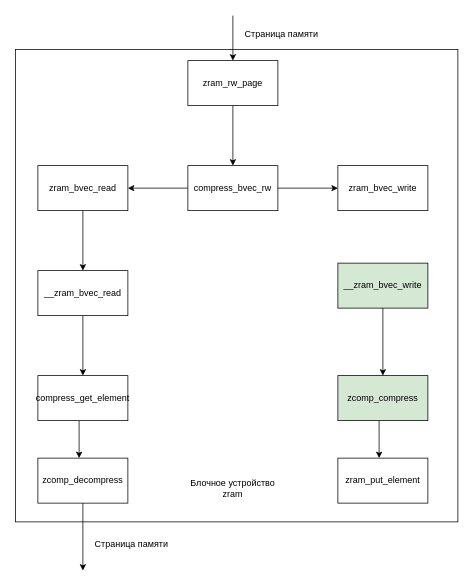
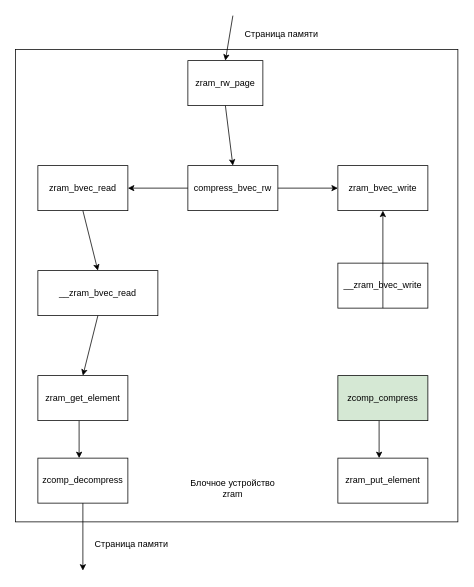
  <mxCell id="0" />
  <mxCell id="1" parent="0" />
- <mxCell id="2" value="zram_rw_page" style="rounded=0;whiteSpace=wrap;html=1;" vertex="1" parent="1"><mxGeometry x="250" y="80" width="120" height="60" as="geometry" /></mxCell>
+ <mxCell id="2" value="zram_rw_page" style="rounded=0;whiteSpace=wrap;html=1;" vertex="1" parent="1"><mxGeometry x="250" y="80" width="100" height="60" as="geometry" /></mxCell>
  <mxCell id="3" value="compress_bvec_rw" style="rounded=0;whiteSpace=wrap;html=1;" vertex="1" parent="1"><mxGeometry x="250" y="220" width="120" height="60" as="geometry" /></mxCell>
  <mxCell id="4" value="zram_bvec_read" style="rounded=0;whiteSpace=wrap;html=1;" vertex="1" parent="1"><mxGeometry x="50" y="220" width="120" height="60" as="geometry" /></mxCell>
  <mxCell id="5" value="zram_bvec_write" style="rounded=0;whiteSpace=wrap;html=1;" vertex="1" parent="1"><mxGeometry x="450" y="220" width="120" height="60" as="geometry" /></mxCell>
- <mxCell id="6" value="__zram_bvec_read" style="rounded=0;whiteSpace=wrap;html=1;" vertex="1" parent="1"><mxGeometry x="50" y="360" width="120" height="60" as="geometry" /></mxCell>
- <mxCell id="7" value="__zram_bvec_write" style="rounded=0;whiteSpace=wrap;html=1;fillColor=#d5e8d4;" vertex="1" parent="1"><mxGeometry x="450" y="350" width="120" height="60" as="geometry" /></mxCell>
- <mxCell id="8" value="compress_get_element" style="rounded=0;whiteSpace=wrap;html=1;" vertex="1" parent="1"><mxGeometry x="50" y="500" width="120" height="60" as="geometry" /></mxCell>
+ <mxCell id="6" value="__zram_bvec_read" style="rounded=0;whiteSpace=wrap;html=1;" vertex="1" parent="1"><mxGeometry x="50" y="360" width="160" height="60" as="geometry" /></mxCell>
+ <mxCell id="7" value="__zram_bvec_write" style="rounded=0;whiteSpace=wrap;html=1;" vertex="1" parent="1"><mxGeometry x="450" y="350" width="120" height="60" as="geometry" /></mxCell>
+ <mxCell id="8" value="zram_get_element" style="rounded=0;whiteSpace=wrap;html=1;" vertex="1" parent="1"><mxGeometry x="50" y="500" width="120" height="60" as="geometry" /></mxCell>
  <mxCell id="9" value="zcomp_compress" style="rounded=0;whiteSpace=wrap;html=1;fillColor=#d5e8d4;" vertex="1" parent="1"><mxGeometry x="450" y="500" width="120" height="60" as="geometry" /></mxCell>
  <mxCell id="10" value="" style="endArrow=classic;html=1;rounded=0;exitX=0.5;exitY=1;exitDx=0;exitDy=0;entryX=0.5;entryY=0;entryDx=0;entryDy=0;" edge="1" parent="1" source="2" target="3"><mxGeometry width="50" height="50" relative="1" as="geometry"><mxPoint x="290" y="420" as="sourcePoint" /><mxPoint x="340" y="370" as="targetPoint" /></mxGeometry></mxCell>
  <mxCell id="11" value="" style="rounded=0;whiteSpace=wrap;html=1;fillColor=none;" vertex="1" parent="1"><mxGeometry x="20" y="65" width="590" height="630" as="geometry" /></mxCell>
  <mxCell id="12" value="Блочное устройство zram" style="text;html=1;strokeColor=none;fillColor=none;align=center;verticalAlign=middle;whiteSpace=wrap;rounded=0;" vertex="1" parent="1"><mxGeometry x="240" y="635" width="140" height="30" as="geometry" /></mxCell>
  <mxCell id="13" value="" style="endArrow=classic;html=1;rounded=0;exitX=1;exitY=0.5;exitDx=0;exitDy=0;entryX=0;entryY=0.5;entryDx=0;entryDy=0;" edge="1" parent="1" source="3" target="5"><mxGeometry width="50" height="50" relative="1" as="geometry"><mxPoint x="680" y="260" as="sourcePoint" /><mxPoint x="340" y="370" as="targetPoint" /></mxGeometry></mxCell>
  <mxCell id="14" value="" style="endArrow=classic;html=1;rounded=0;exitX=0;exitY=0.5;exitDx=0;exitDy=0;entryX=1;entryY=0.5;entryDx=0;entryDy=0;" edge="1" parent="1" source="3" target="4"><mxGeometry width="50" height="50" relative="1" as="geometry"><mxPoint x="290" y="420" as="sourcePoint" /><mxPoint x="340" y="370" as="targetPoint" /></mxGeometry></mxCell>
  <mxCell id="15" value="" style="endArrow=classic;html=1;rounded=0;exitX=0.5;exitY=1;exitDx=0;exitDy=0;entryX=0.5;entryY=0;entryDx=0;entryDy=0;" edge="1" parent="1" source="4" target="6"><mxGeometry width="50" height="50" relative="1" as="geometry"><mxPoint x="290" y="420" as="sourcePoint" /><mxPoint x="340" y="370" as="targetPoint" /></mxGeometry></mxCell>
  <mxCell id="16" value="" style="endArrow=classic;html=1;rounded=0;exitX=0.5;exitY=1;exitDx=0;exitDy=0;entryX=0.5;entryY=0;entryDx=0;entryDy=0;" edge="1" parent="1" source="6" target="8"><mxGeometry width="50" height="50" relative="1" as="geometry"><mxPoint x="290" y="420" as="sourcePoint" /><mxPoint x="340" y="370" as="targetPoint" /></mxGeometry></mxCell>
- <mxCell id="17" value="" style="endArrow=classic;html=1;rounded=0;exitX=0.5;exitY=1;exitDx=0;exitDy=0;entryX=0.5;entryY=0;entryDx=0;entryDy=0;" edge="1" parent="1" source="7" target="9"><mxGeometry width="50" height="50" relative="1" as="geometry"><mxPoint x="290" y="420" as="sourcePoint" /><mxPoint x="340" y="370" as="targetPoint" /></mxGeometry></mxCell>
+ <mxCell id="17" value="" style="endArrow=classic;html=1;rounded=0;exitX=0.5;exitY=1;exitDx=0;exitDy=0;" edge="1" parent="1" source="7" target="5"><mxGeometry width="50" height="50" relative="1" as="geometry"><mxPoint x="290" y="420" as="sourcePoint" /><mxPoint x="340" y="370" as="targetPoint" /></mxGeometry></mxCell>
  <mxCell id="18" value="" style="endArrow=classic;html=1;rounded=0;entryX=0.5;entryY=0;entryDx=0;entryDy=0;" edge="1" parent="1" target="2"><mxGeometry width="50" height="50" relative="1" as="geometry"><mxPoint x="310" y="20" as="sourcePoint" /><mxPoint x="340" y="260" as="targetPoint" /></mxGeometry></mxCell>
  <mxCell id="19" value="Страница памяти" style="text;html=1;strokeColor=none;fillColor=none;align=center;verticalAlign=middle;whiteSpace=wrap;rounded=0;" vertex="1" parent="1"><mxGeometry x="320" y="30" width="110" height="30" as="geometry" /></mxCell>
  <mxCell id="20" value="" style="endArrow=classic;html=1;rounded=0;exitX=0.458;exitY=1.006;exitDx=0;exitDy=0;exitPerimeter=0;" edge="1" parent="1" source="8"><mxGeometry width="50" height="50" relative="1" as="geometry"><mxPoint x="110" y="620" as="sourcePoint" /><mxPoint x="105" y="610" as="targetPoint" /></mxGeometry></mxCell>
  <mxCell id="21" value="Страница памяти" style="text;html=1;strokeColor=none;fillColor=none;align=center;verticalAlign=middle;whiteSpace=wrap;rounded=0;" vertex="1" parent="1"><mxGeometry x="120" y="710" width="110" height="30" as="geometry" /></mxCell>
  <mxCell id="22" value="zcomp_decompress" style="rounded=0;whiteSpace=wrap;html=1;" vertex="1" parent="1"><mxGeometry x="50" y="610" width="120" height="60" as="geometry" /></mxCell>
  <mxCell id="23" value="" style="endArrow=classic;html=1;rounded=0;exitX=0.458;exitY=1.006;exitDx=0;exitDy=0;exitPerimeter=0;" edge="1" parent="1"><mxGeometry width="50" height="50" relative="1" as="geometry"><mxPoint x="504.96" y="560.36" as="sourcePoint" /><mxPoint x="505" y="610" as="targetPoint" /></mxGeometry></mxCell>
  <mxCell id="24" value="zram_put_element" style="rounded=0;whiteSpace=wrap;html=1;" vertex="1" parent="1"><mxGeometry x="450" y="610" width="120" height="60" as="geometry" /></mxCell>
  <mxCell id="25" value="" style="endArrow=classic;html=1;rounded=0;exitX=0.5;exitY=1;exitDx=0;exitDy=0;" edge="1" parent="1" source="22"><mxGeometry width="50" height="50" relative="1" as="geometry"><mxPoint x="140" y="540" as="sourcePoint" /><mxPoint x="110" y="760" as="targetPoint" /></mxGeometry></mxCell>
